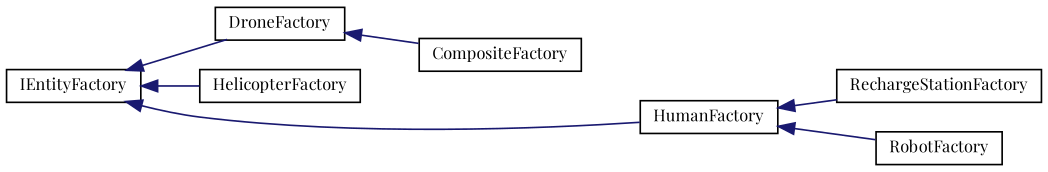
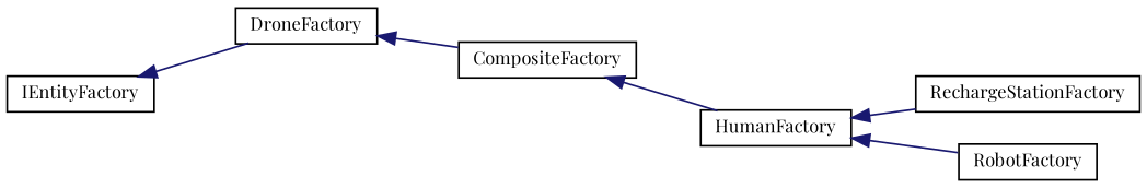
  digraph {
    fontname="Playfair Display"
    rankdir=LR
    node [color=black fillcolor=white fontname="Playfair Display" fontsize=10 shape=record style=filled]
    edge [color=midnightblue dir=back fontname="Playfair Display" fontsize=10 labelfontname=Helvetica labelfontsize=10 style=solid]
    n1 [height=0.2 label=IEntityFactory width=0.4]
    n2 [height=0.2 label=DroneFactory width=0.4]
-   n3 [height=0.2 label=HelicopterFactory width=0.4]
    n4 [height=0.2 label=HumanFactory width=0.4]
    n5 [height=0.2 label=CompositeFactory width=0.4]
    n6 [height=0.2 label=RechargeStationFactory width=0.4]
    n7 [height=0.2 label=RobotFactory width=0.4]
    n1 -> n2
-   n1 -> n3
-   n1 -> n4
+   n5 -> n4
    n2 -> n5
    n4 -> n6
    n4 -> n7
  }
